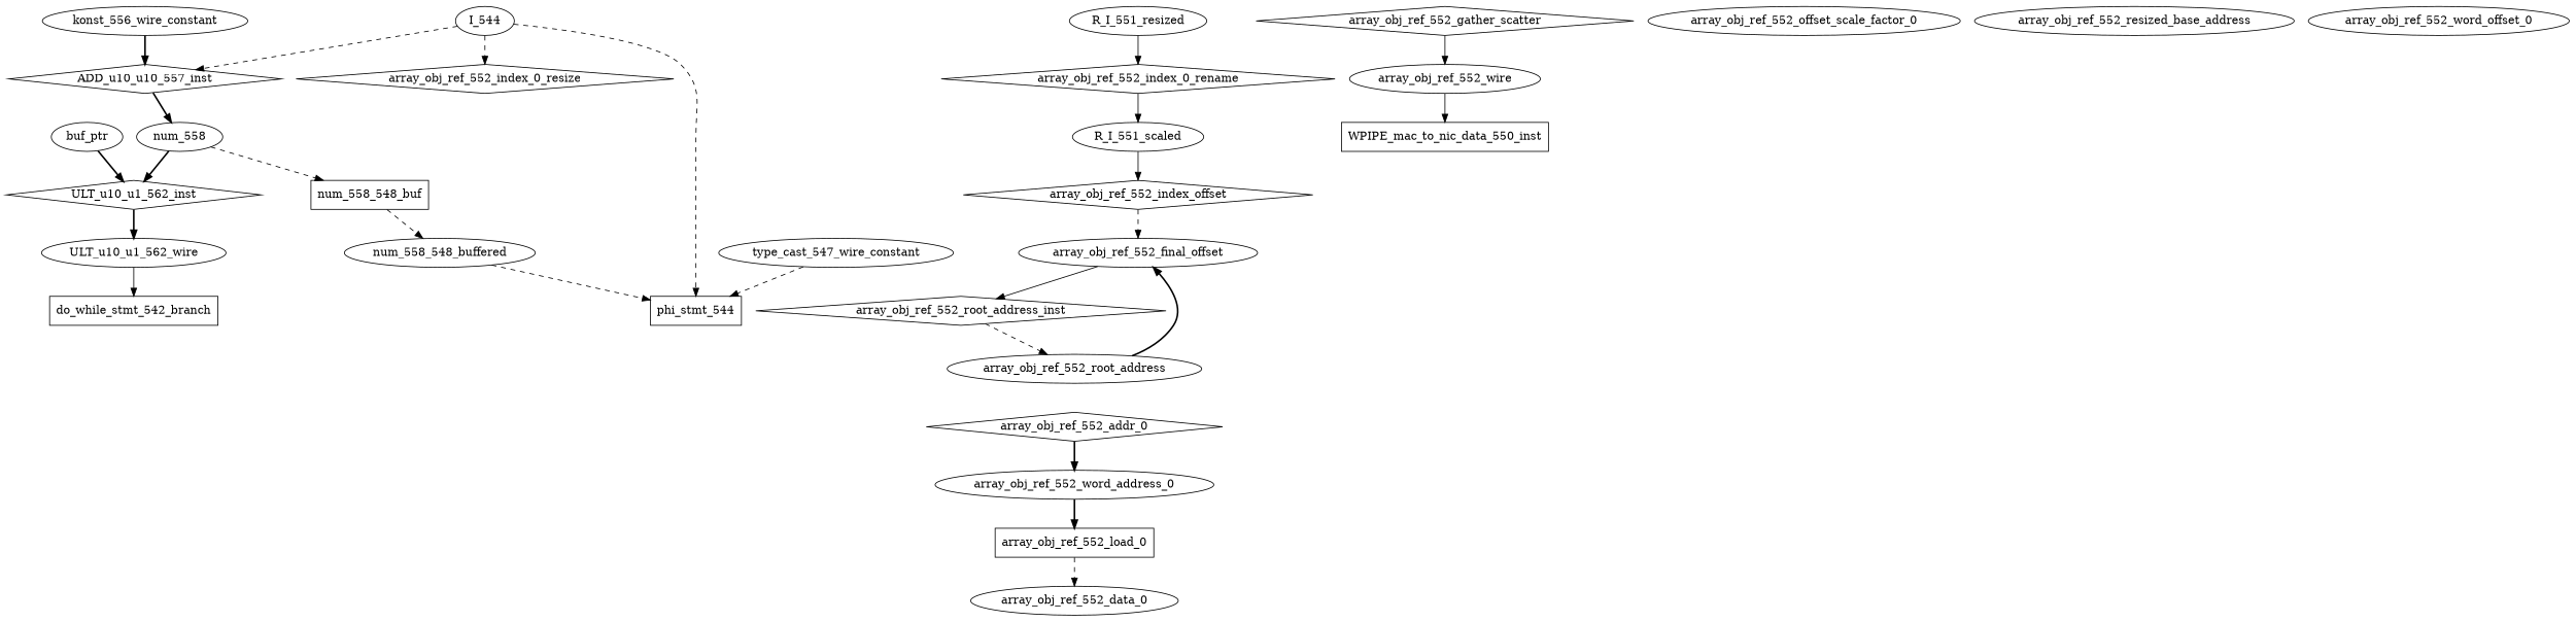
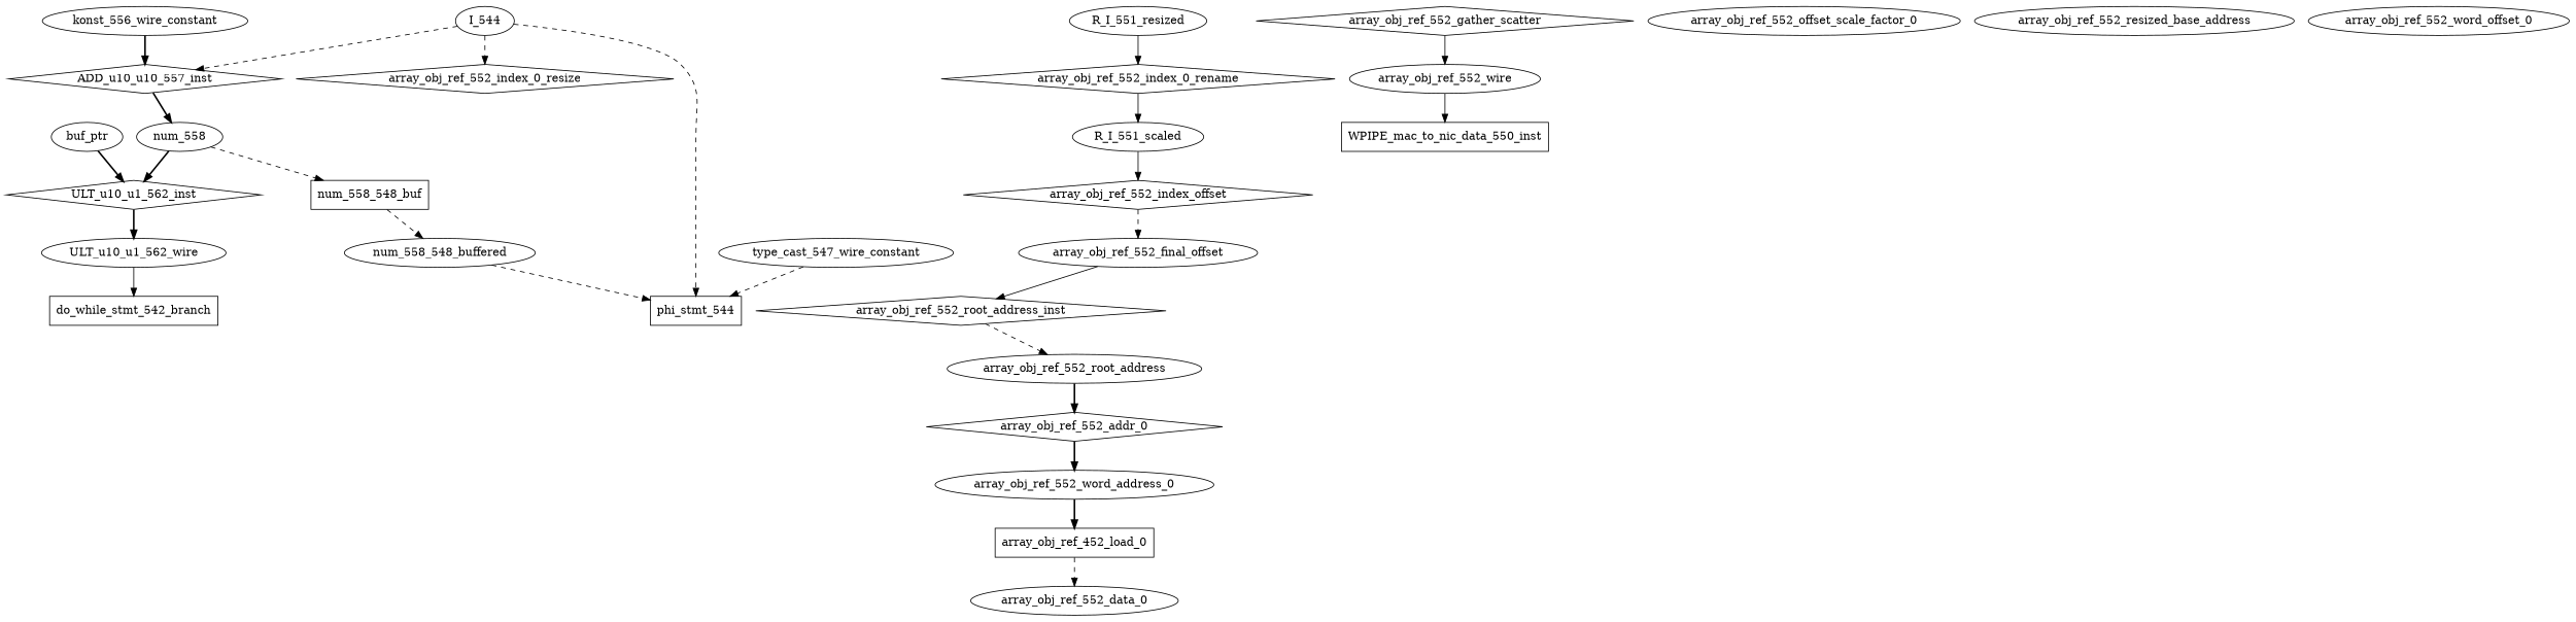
  digraph {
    node [shape=ellipse]
    edge [style=dashed]
    ADD_u10_u10_557_inst [shape=diamond]
    I_544
    array_obj_ref_552_index_0_resize [shape=diamond]
    phi_stmt_544 [shape=rectangle]
    num_558
    array_obj_ref_552_index_0_rename [shape=diamond]
    R_I_551_resized
    R_I_551_scaled
    array_obj_ref_552_index_offset [shape=diamond]
    array_obj_ref_552_final_offset
    do_while_stmt_542_branch [shape=rectangle]
    ULT_u10_u1_562_wire
    array_obj_ref_552_gather_scatter [shape=diamond]
    array_obj_ref_552_wire
    array_obj_ref_552_root_address_inst [shape=diamond]
    array_obj_ref_552_root_address
    array_obj_ref_552_offset_scale_factor_0
    array_obj_ref_552_resized_base_address
    array_obj_ref_552_addr_0 [shape=diamond]
    array_obj_ref_552_word_address_0
    WPIPE_mac_to_nic_data_550_inst [shape=rectangle]
-   array_obj_ref_552_load_0 [shape=rectangle]
+   array_obj_ref_552_load_0 [shape=rectangle label=array_obj_ref_452_load_0]
    array_obj_ref_552_data_0
    array_obj_ref_552_word_offset_0
    konst_556_wire_constant
    ULT_u10_u1_562_inst [shape=diamond]
    num_558_548_buf [shape=rectangle]
    num_558_548_buffered
    type_cast_547_wire_constant
    buf_ptr [shape=""]
    ADD_u10_u10_557_inst -> num_558 [style=bold]
    I_544 -> ADD_u10_u10_557_inst
    I_544 -> array_obj_ref_552_index_0_resize
    I_544 -> phi_stmt_544
    num_558 -> ULT_u10_u1_562_inst [style=bold]
    num_558 -> num_558_548_buf
    array_obj_ref_552_index_0_rename -> R_I_551_scaled [style=solid]
    R_I_551_resized -> array_obj_ref_552_index_0_rename [style=solid]
    R_I_551_scaled -> array_obj_ref_552_index_offset [style=solid]
    array_obj_ref_552_index_offset -> array_obj_ref_552_final_offset
    array_obj_ref_552_final_offset -> array_obj_ref_552_root_address_inst [style=solid]
    ULT_u10_u1_562_wire -> do_while_stmt_542_branch [style=solid]
    array_obj_ref_552_gather_scatter -> array_obj_ref_552_wire [style=solid]
    array_obj_ref_552_wire -> WPIPE_mac_to_nic_data_550_inst [style=solid]
    array_obj_ref_552_root_address_inst -> array_obj_ref_552_root_address
-   array_obj_ref_552_root_address -> array_obj_ref_552_final_offset [style=bold]
+   array_obj_ref_552_root_address -> array_obj_ref_552_addr_0 [style=bold]
    array_obj_ref_552_addr_0 -> array_obj_ref_552_word_address_0 [style=bold]
    array_obj_ref_552_word_address_0 -> array_obj_ref_552_load_0 [style=bold]
    array_obj_ref_552_load_0 -> array_obj_ref_552_data_0
    konst_556_wire_constant -> ADD_u10_u10_557_inst [style=bold]
    ULT_u10_u1_562_inst -> ULT_u10_u1_562_wire [style=bold]
    num_558_548_buf -> num_558_548_buffered
    num_558_548_buffered -> phi_stmt_544
    type_cast_547_wire_constant -> phi_stmt_544
    buf_ptr -> ULT_u10_u1_562_inst [style=bold]
  }
